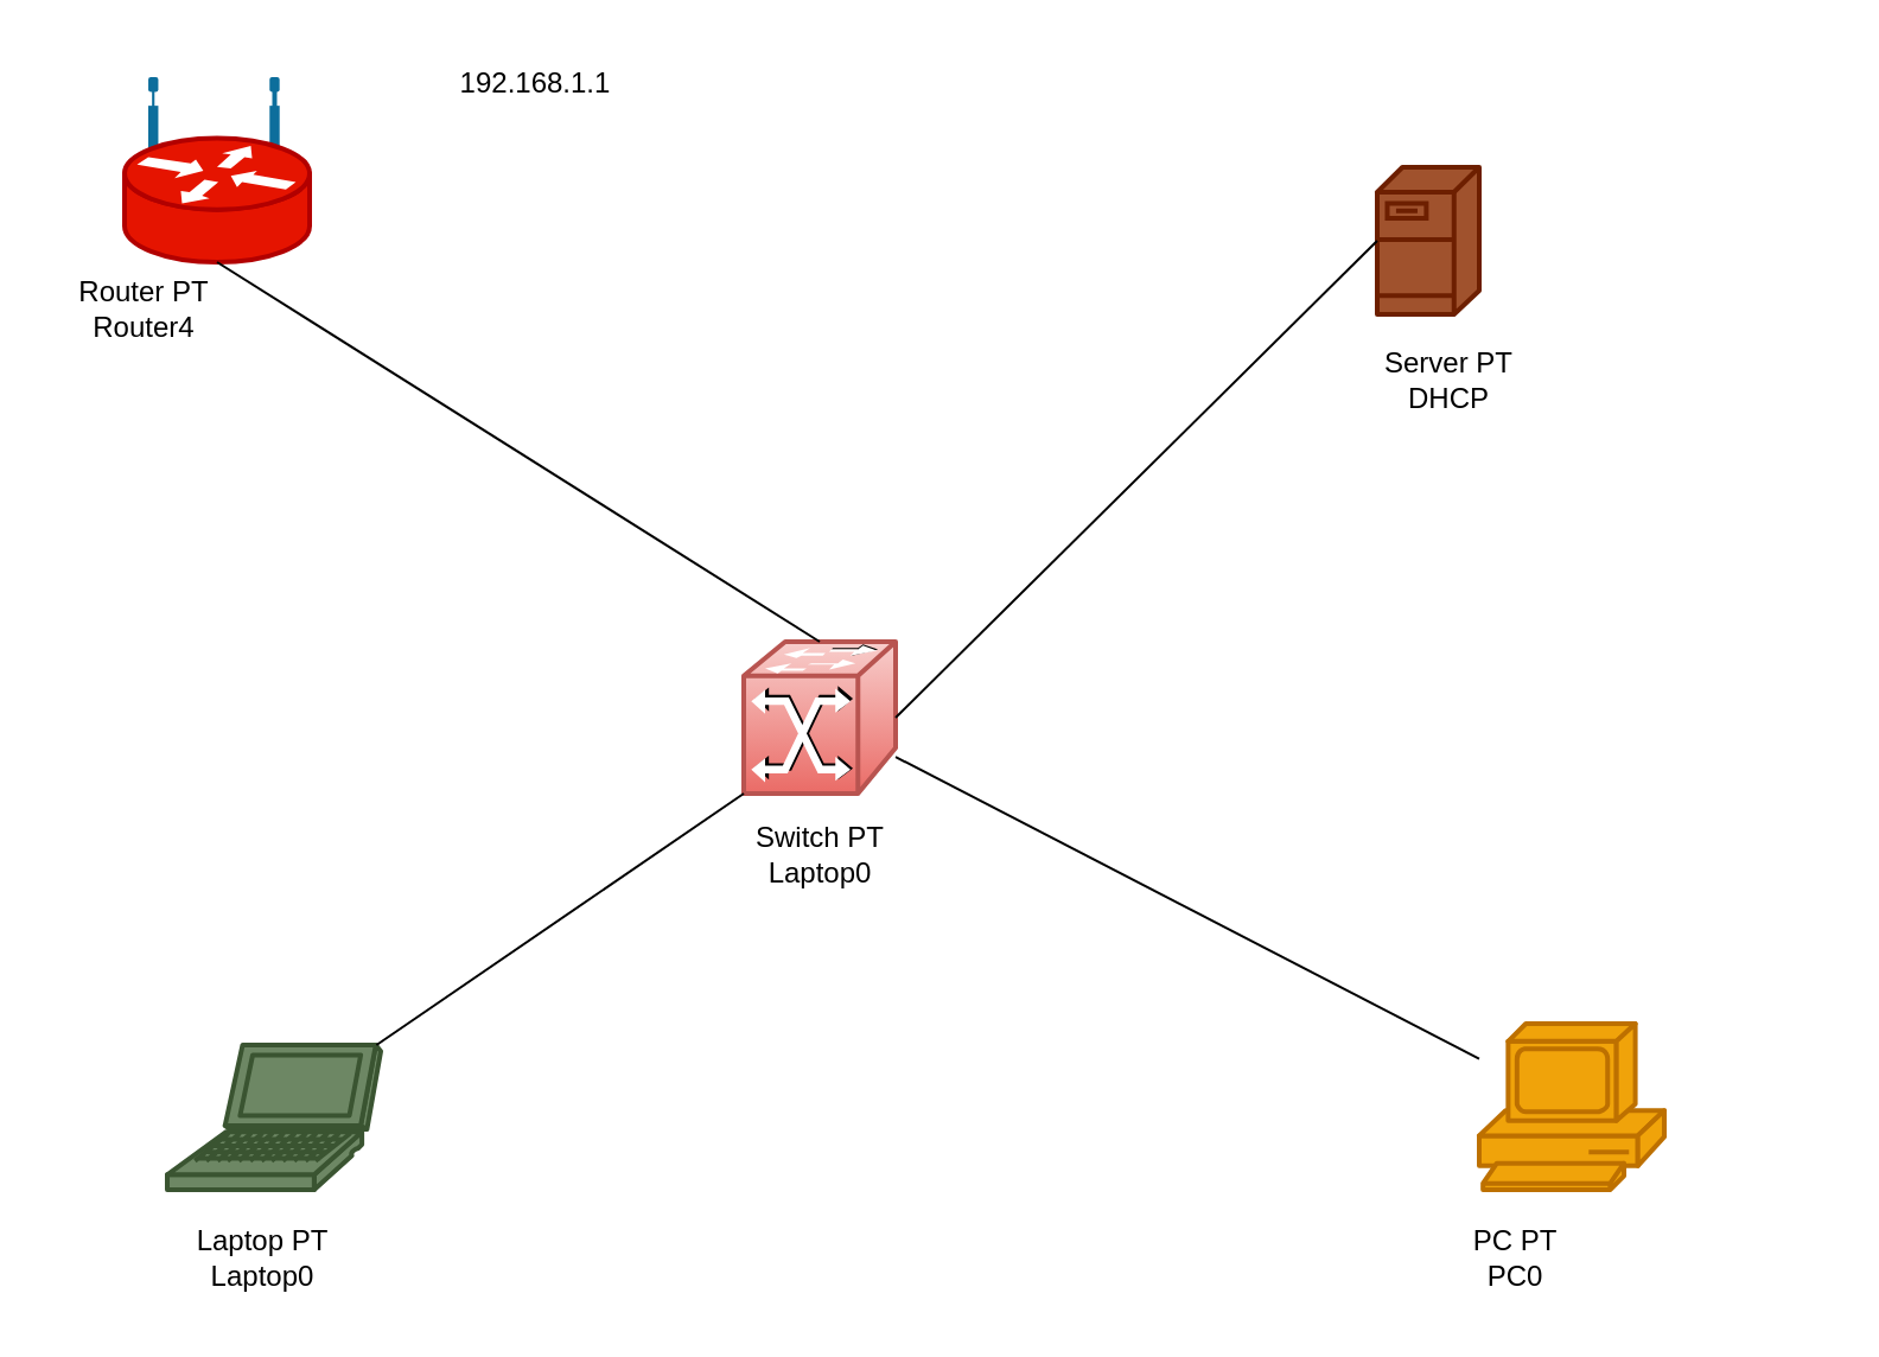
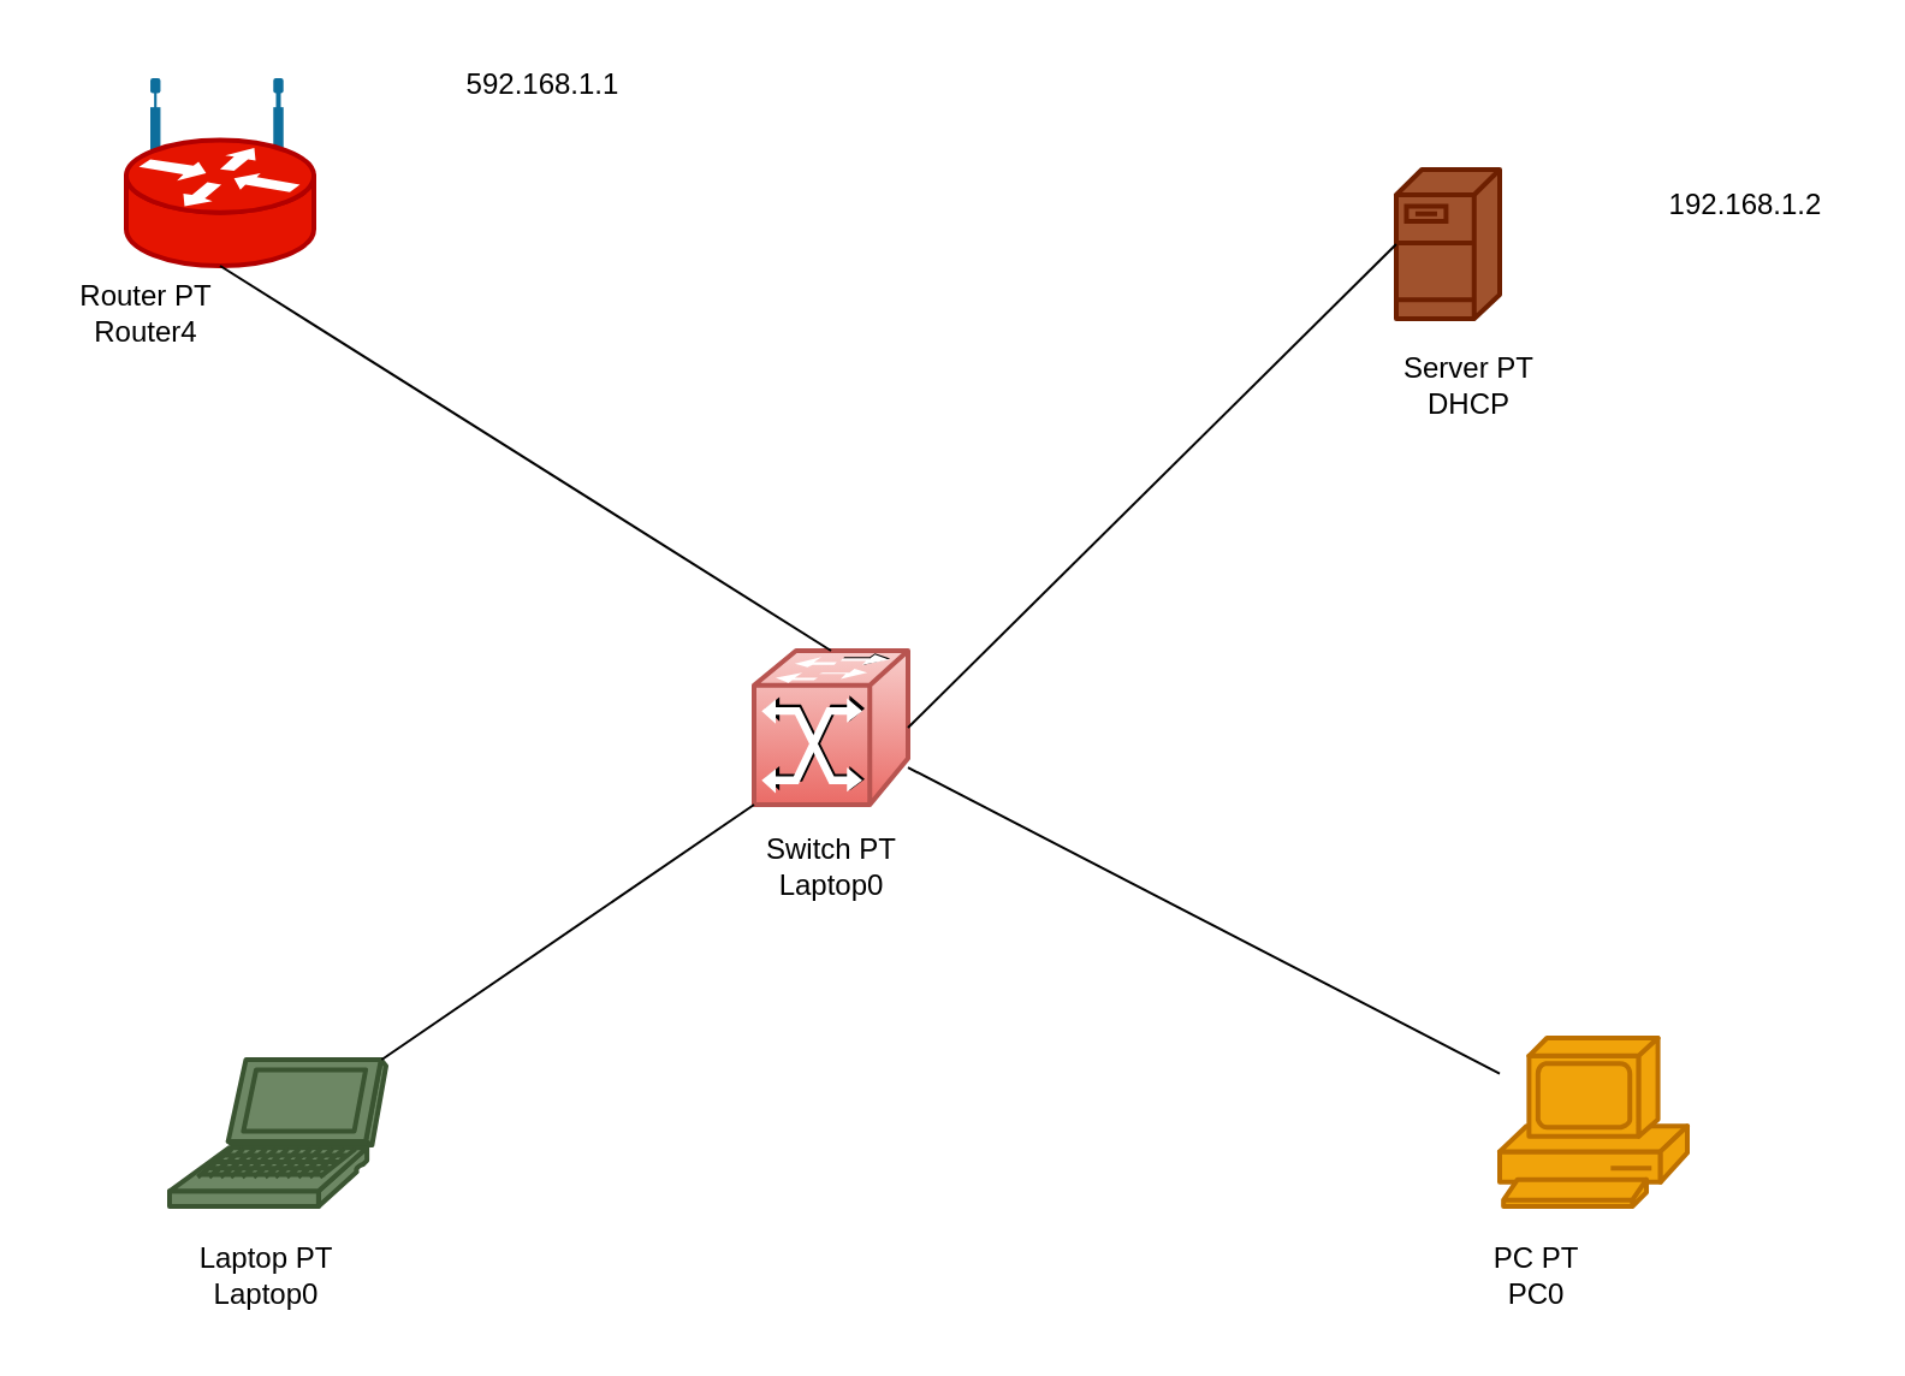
  <mxCell id="0" />
  <mxCell id="1" parent="0" />
  <mxCell id="2" value="" style="shape=mxgraph.cisco.computers_and_peripherals.pc;sketch=0;html=1;pointerEvents=1;dashed=0;strokeWidth=2;verticalLabelPosition=bottom;verticalAlign=top;align=center;outlineConnect=0;fillColor=#f0a30a;strokeColor=#BD7000;fontColor=#000000;" vertex="1" parent="1"><mxGeometry x="623" y="431" width="78" height="70" as="geometry" /></mxCell>
  <mxCell id="3" value="" style="shape=mxgraph.cisco.computers_and_peripherals.laptop;sketch=0;html=1;pointerEvents=1;dashed=0;fillColor=#6d8764;strokeColor=#3A5431;strokeWidth=2;verticalLabelPosition=bottom;verticalAlign=top;align=center;outlineConnect=0;fontColor=#ffffff;" vertex="1" parent="1"><mxGeometry x="70" y="440" width="90" height="61" as="geometry" /></mxCell>
  <mxCell id="4" value="" style="shape=mxgraph.cisco.routers.wireless_router;sketch=0;html=1;pointerEvents=1;dashed=0;fillColor=#e51400;strokeColor=#B20000;strokeWidth=2;verticalLabelPosition=bottom;verticalAlign=top;align=center;outlineConnect=0;fontColor=#ffffff;" vertex="1" parent="1"><mxGeometry x="52" y="33" width="78" height="77" as="geometry" /></mxCell>
  <mxCell id="5" value="" style="shape=mxgraph.cisco.switches.atm_fast_gigabit_etherswitch;sketch=0;html=1;pointerEvents=1;dashed=0;fillColor=#f8cecc;strokeColor=#b85450;strokeWidth=2;verticalLabelPosition=bottom;verticalAlign=top;align=center;outlineConnect=0;gradientColor=#ea6b66;" vertex="1" parent="1"><mxGeometry x="313" y="270" width="64" height="64" as="geometry" /></mxCell>
  <mxCell id="6" value="" style="endArrow=none;html=1;rounded=0;exitX=0.98;exitY=0;exitDx=0;exitDy=0;exitPerimeter=0;entryX=0;entryY=1;entryDx=0;entryDy=0;entryPerimeter=0;" edge="1" parent="1" source="3" target="5"><mxGeometry width="50" height="50" relative="1" as="geometry"><mxPoint x="360" y="410" as="sourcePoint" /><mxPoint x="410" y="360" as="targetPoint" /></mxGeometry></mxCell>
  <mxCell id="7" value="" style="endArrow=none;html=1;rounded=0;" edge="1" parent="1" source="2" target="5"><mxGeometry width="50" height="50" relative="1" as="geometry"><mxPoint x="360" y="410" as="sourcePoint" /><mxPoint x="410" y="360" as="targetPoint" /></mxGeometry></mxCell>
  <mxCell id="8" value="" style="endArrow=none;html=1;rounded=0;entryX=0.5;entryY=1;entryDx=0;entryDy=0;entryPerimeter=0;exitX=0.5;exitY=0;exitDx=0;exitDy=0;exitPerimeter=0;" edge="1" parent="1" source="5" target="4"><mxGeometry width="50" height="50" relative="1" as="geometry"><mxPoint x="360" y="410" as="sourcePoint" /><mxPoint x="410" y="360" as="targetPoint" /></mxGeometry></mxCell>
  <mxCell id="9" value="" style="shape=mxgraph.cisco.servers.fileserver;sketch=0;html=1;pointerEvents=1;dashed=0;fillColor=#a0522d;strokeColor=#6D1F00;strokeWidth=2;verticalLabelPosition=bottom;verticalAlign=top;align=center;outlineConnect=0;fontColor=#ffffff;" vertex="1" parent="1"><mxGeometry x="580" y="70" width="43" height="62" as="geometry" /></mxCell>
  <mxCell id="10" value="" style="endArrow=none;html=1;rounded=0;entryX=0;entryY=0.5;entryDx=0;entryDy=0;entryPerimeter=0;exitX=1;exitY=0.5;exitDx=0;exitDy=0;exitPerimeter=0;" edge="1" parent="1" source="5" target="9"><mxGeometry width="50" height="50" relative="1" as="geometry"><mxPoint x="360" y="410" as="sourcePoint" /><mxPoint x="410" y="360" as="targetPoint" /></mxGeometry></mxCell>
  <mxCell id="11" value="Router PT&lt;br&gt;Router4" style="text;html=1;align=center;verticalAlign=middle;resizable=0;points=[];autosize=1;strokeColor=none;fillColor=none;" vertex="1" parent="1"><mxGeometry x="20" y="110" width="80" height="40" as="geometry" /></mxCell>
  <mxCell id="12" value="Switch PT&lt;br&gt;Laptop0" style="text;html=1;align=center;verticalAlign=middle;resizable=0;points=[];autosize=1;strokeColor=none;fillColor=none;" vertex="1" parent="1"><mxGeometry x="305" y="340" width="80" height="40" as="geometry" /></mxCell>
  <mxCell id="13" value="Server PT&lt;br&gt;DHCP" style="text;html=1;align=center;verticalAlign=middle;resizable=0;points=[];autosize=1;strokeColor=none;fillColor=none;" vertex="1" parent="1"><mxGeometry x="570" y="140" width="80" height="40" as="geometry" /></mxCell>
  <mxCell id="14" value="PC PT&lt;br&gt;PC0" style="text;html=1;align=center;verticalAlign=middle;resizable=0;points=[];autosize=1;strokeColor=none;fillColor=none;" vertex="1" parent="1"><mxGeometry x="608" y="510" width="60" height="40" as="geometry" /></mxCell>
  <mxCell id="15" value="Laptop PT&lt;br&gt;Laptop0" style="text;html=1;align=center;verticalAlign=middle;resizable=0;points=[];autosize=1;strokeColor=none;fillColor=none;" vertex="1" parent="1"><mxGeometry x="70" y="510" width="80" height="40" as="geometry" /></mxCell>
- <mxCell id="16" value="192.168.1.1" style="text;html=1;align=center;verticalAlign=middle;resizable=0;points=[];autosize=1;strokeColor=none;fillColor=none;" vertex="1" parent="1"><mxGeometry x="180" y="20" width="90" height="30" as="geometry" /></mxCell>
+ <mxCell id="16" value="592.168.1.1" style="text;html=1;align=center;verticalAlign=middle;resizable=0;points=[];autosize=1;strokeColor=none;fillColor=none;" vertex="1" parent="1"><mxGeometry x="180" y="20" width="90" height="30" as="geometry" /></mxCell>
+ <mxCell id="17" value="192.168.1.2&lt;br&gt;" style="text;html=1;align=center;verticalAlign=middle;resizable=0;points=[];autosize=1;strokeColor=none;fillColor=none;" vertex="1" parent="1"><mxGeometry x="680" y="70" width="90" height="30" as="geometry" /></mxCell>
